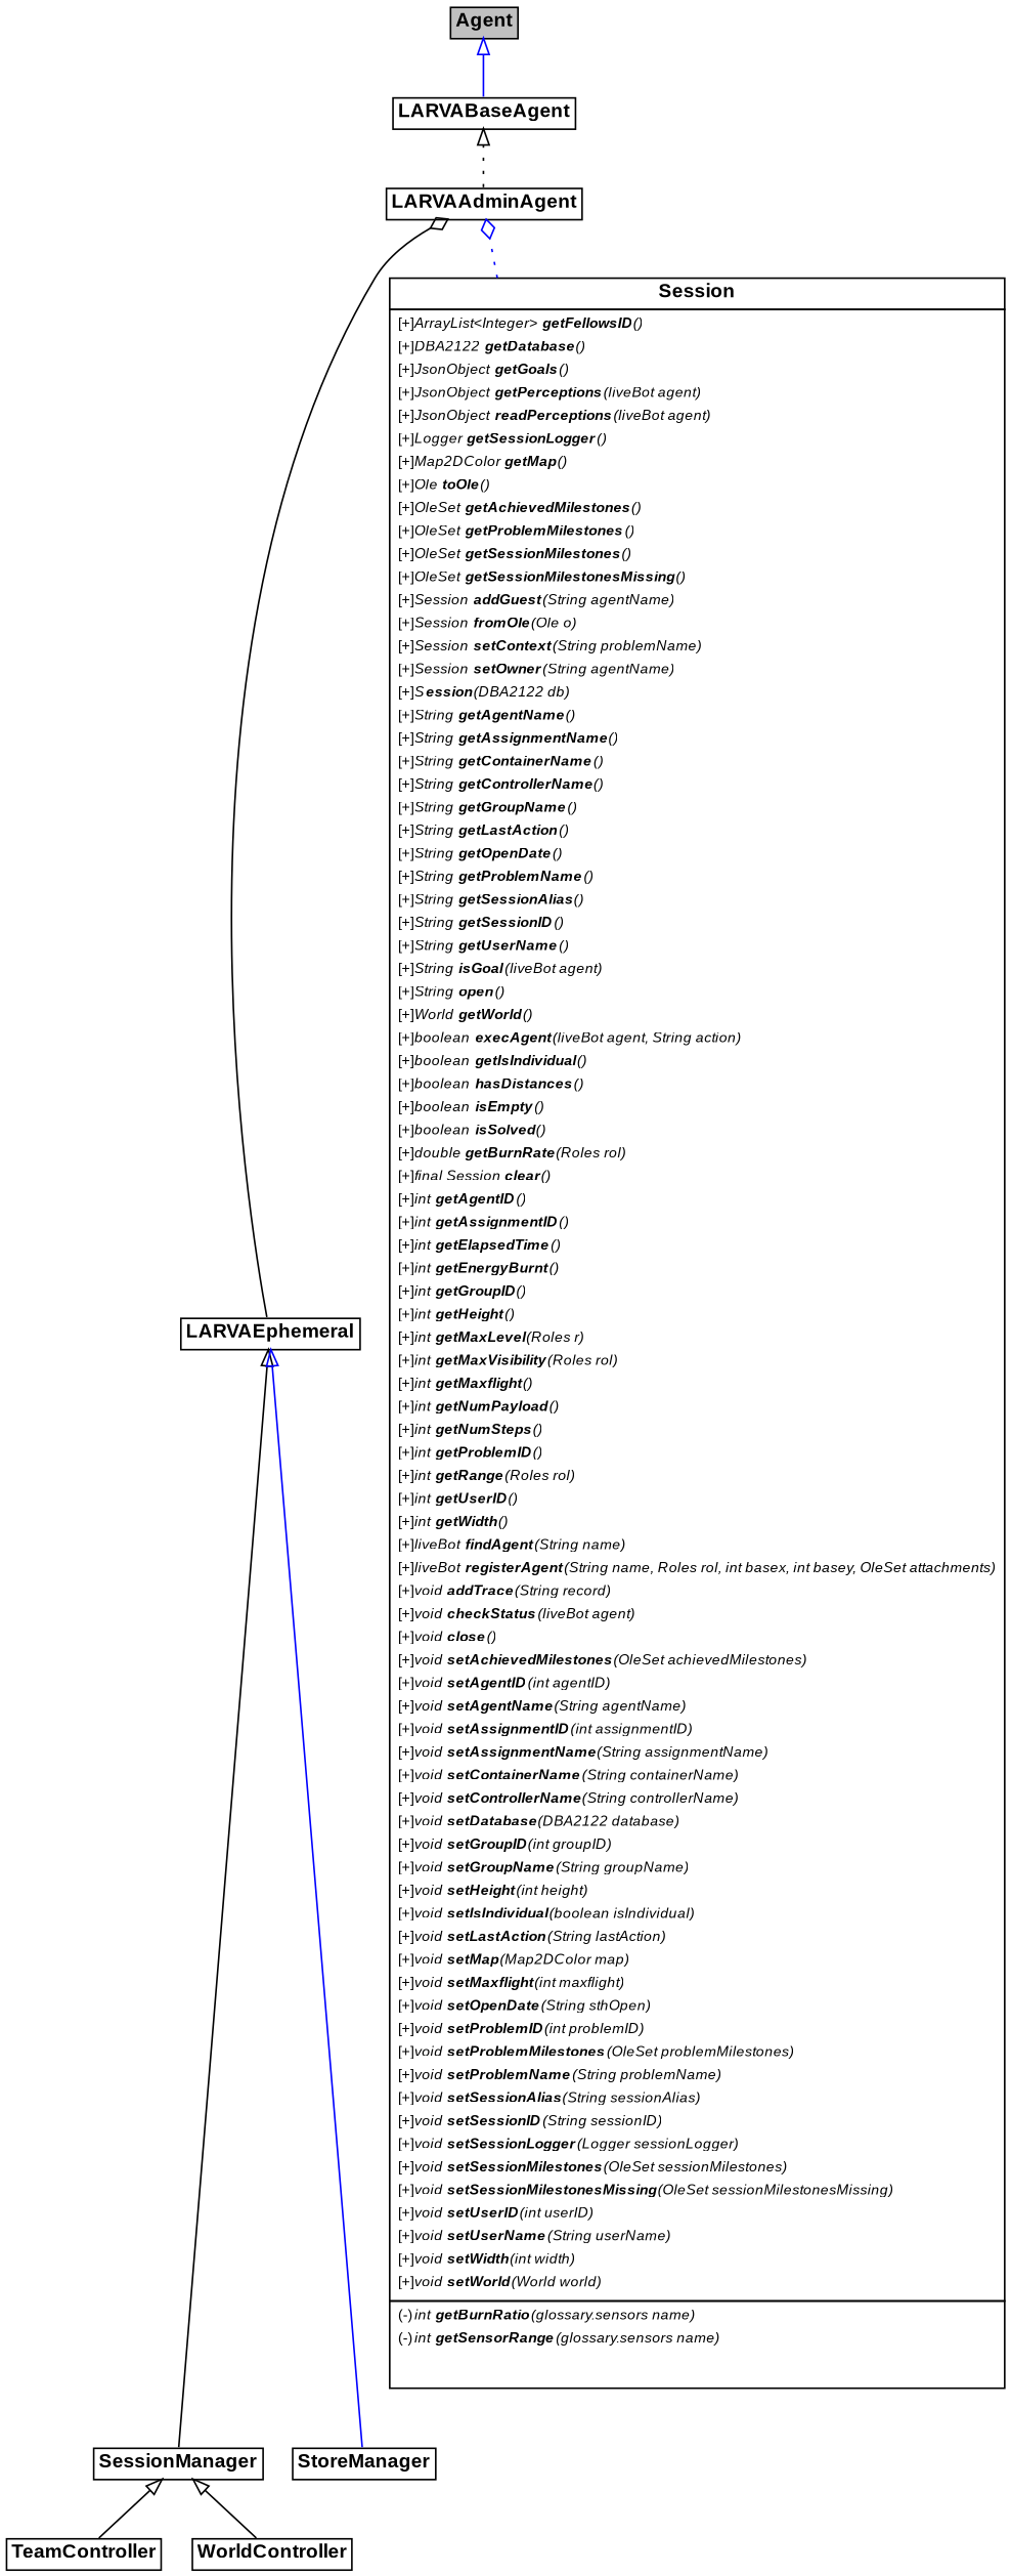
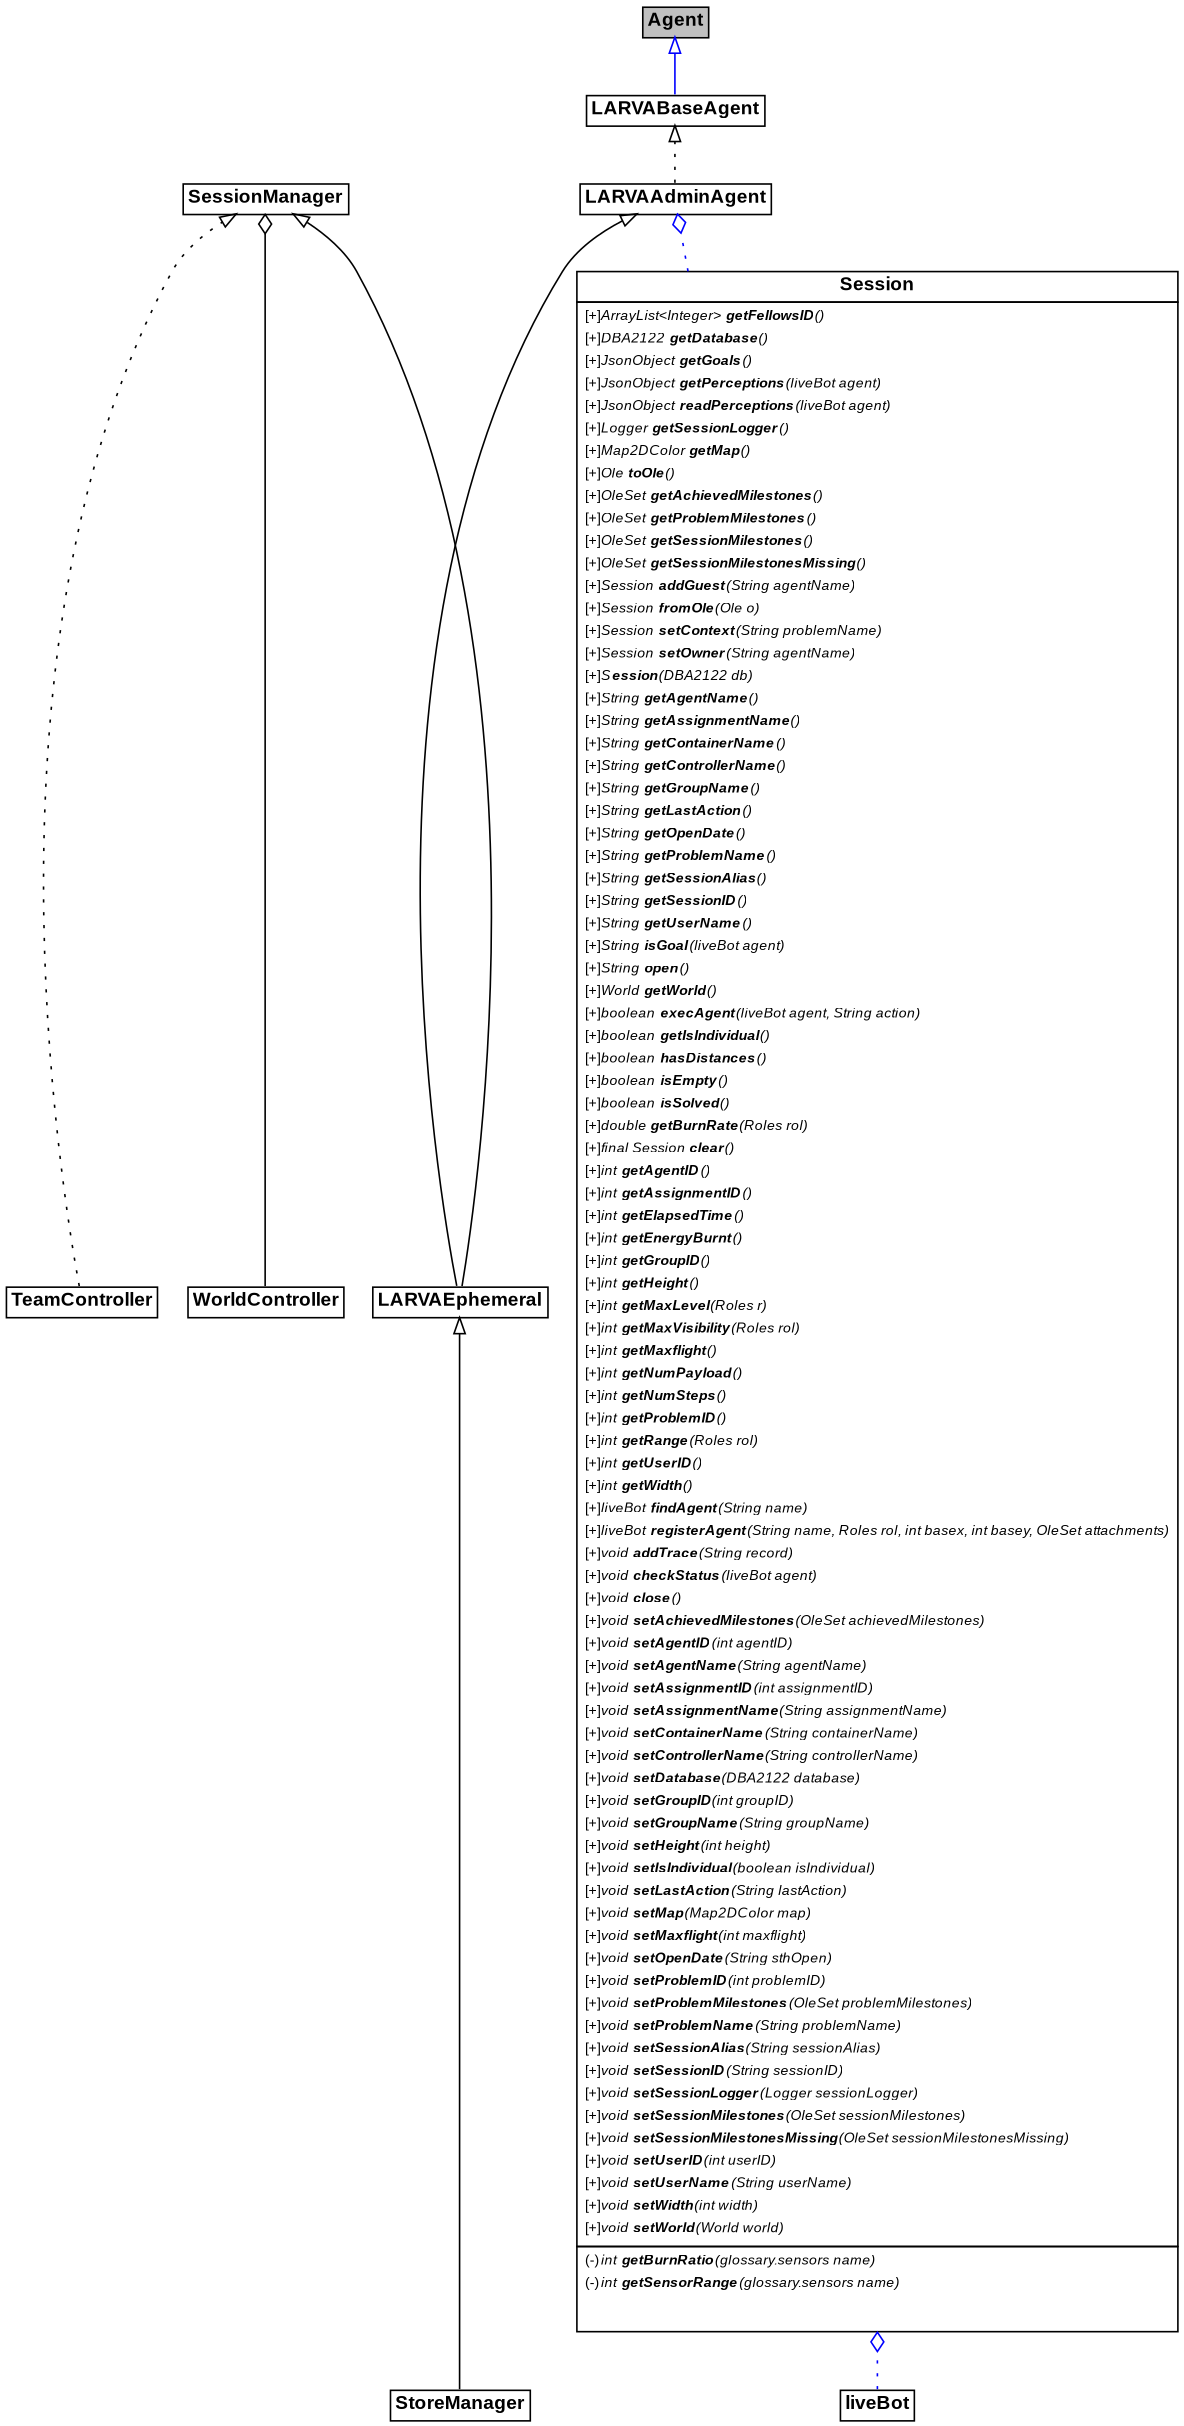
  digraph {
    rankdir=BT
    node [shape=plain]
    edge [arrowhead=onormal color=black penwidth=1]
    n1 [label=<<table border="0" cellborder="1" cellspacing="0"><tr><td bgcolor="white"><FONT face="Arial" POINT-SIZE="12"><b>LARVAAdminAgent</b></FONT></td></tr> </table>>]
    n2 [label=<<table border="0" cellborder="1" cellspacing="0"><tr><td bgcolor="white"><FONT face="Arial" POINT-SIZE="12"><b>LARVABaseAgent</b></FONT></td></tr> </table>>]
    n3 [label=<<table border="0" cellborder="1" cellspacing="0"><tr><td bgcolor="gray"><FONT face="Arial" POINT-SIZE="12"><b>Agent</b></FONT></td></tr> </table>>]
    n4 [label=<<table border="0" cellborder="1" cellspacing="0"><tr><td bgcolor="white"><FONT face="Arial" POINT-SIZE="12"><b>LARVAEphemeral</b></FONT></td></tr> </table>>]
    n5 [label=<<table border="0" cellborder="1" cellspacing="0"><tr><td bgcolor="white"><FONT face="Arial" POINT-SIZE="12"><b>SessionManager</b></FONT></td></tr> </table>>]
    n6 [label=<<table border="0" cellborder="1" cellspacing="0"><tr><td bgcolor="white"><FONT face="Arial" POINT-SIZE="12"><b>StoreManager</b></FONT></td></tr> </table>>]
    n7 [label=<<table border="0" cellborder="1" cellspacing="0"><tr><td bgcolor="white"><FONT face="Arial" POINT-SIZE="12"><b>TeamController</b></FONT></td></tr> </table>>]
    n8 [label=<<table border="0" cellborder="1" cellspacing="0"><tr><td bgcolor="white"><FONT face="Arial" POINT-SIZE="12"><b>WorldController</b></FONT></td></tr> </table>>]
    n9 [label=<<table border="0" cellborder="1" cellspacing="0"><tr><td bgcolor="white"><FONT face="Arial" POINT-SIZE="12"><b>Session</b></FONT></td></tr> <tr><td><table border="0" cellborder="0" cellspacing="0"><tr><td align="left"><FONT face="Arial" POINT-SIZE= "9">[+]<i>ArrayList&lt;Integer&gt; <b>getFellowsID</b>()</i></FONT></td></tr> <tr><td align="left"><FONT face="Arial" POINT-SIZE= "9">[+]<i>DBA2122 <b>getDatabase</b>()</i></FONT></td></tr> <tr><td align="left"><FONT face="Arial" POINT-SIZE= "9">[+]<i>JsonObject <b>getGoals</b>()</i></FONT></td></tr> <tr><td align="left"><FONT face="Arial" POINT-SIZE= "9">[+]<i>JsonObject <b>getPerceptions</b>(liveBot agent)</i></FONT></td></tr> <tr><td align="left"><FONT face="Arial" POINT-SIZE= "9">[+]<i>JsonObject <b>readPerceptions</b>(liveBot agent)</i></FONT></td></tr> <tr><td align="left"><FONT face="Arial" POINT-SIZE= "9">[+]<i>Logger <b>getSessionLogger</b>()</i></FONT></td></tr> <tr><td align="left"><FONT face="Arial" POINT-SIZE= "9">[+]<i>Map2DColor <b>getMap</b>()</i></FONT></td></tr> <tr><td align="left"><FONT face="Arial" POINT-SIZE= "9">[+]<i>Ole <b>toOle</b>()</i></FONT></td></tr> <tr><td align="left"><FONT face="Arial" POINT-SIZE= "9">[+]<i>OleSet <b>getAchievedMilestones</b>()</i></FONT></td></tr> <tr><td align="left"><FONT face="Arial" POINT-SIZE= "9">[+]<i>OleSet <b>getProblemMilestones</b>()</i></FONT></td></tr> <tr><td align="left"><FONT face="Arial" POINT-SIZE= "9">[+]<i>OleSet <b>getSessionMilestones</b>()</i></FONT></td></tr> <tr><td align="left"><FONT face="Arial" POINT-SIZE= "9">[+]<i>OleSet <b>getSessionMilestonesMissing</b>()</i></FONT></td></tr> <tr><td align="left"><FONT face="Arial" POINT-SIZE= "9">[+]<i>Session <b>addGuest</b>(String agentName)</i></FONT></td></tr> <tr><td align="left"><FONT face="Arial" POINT-SIZE= "9">[+]<i>Session <b>fromOle</b>(Ole o)</i></FONT></td></tr> <tr><td align="left"><FONT face="Arial" POINT-SIZE= "9">[+]<i>Session <b>setContext</b>(String problemName)</i></FONT></td></tr> <tr><td align="left"><FONT face="Arial" POINT-SIZE= "9">[+]<i>Session <b>setOwner</b>(String agentName)</i></FONT></td></tr> <tr><td align="left"><FONT face="Arial" POINT-SIZE= "9">[+]<i>S<b>ession</b>(DBA2122 db)</i></FONT></td></tr> <tr><td align="left"><FONT face="Arial" POINT-SIZE= "9">[+]<i>String <b>getAgentName</b>()</i></FONT></td></tr> <tr><td align="left"><FONT face="Arial" POINT-SIZE= "9">[+]<i>String <b>getAssignmentName</b>()</i></FONT></td></tr> <tr><td align="left"><FONT face="Arial" POINT-SIZE= "9">[+]<i>String <b>getContainerName</b>()</i></FONT></td></tr> <tr><td align="left"><FONT face="Arial" POINT-SIZE= "9">[+]<i>String <b>getControllerName</b>()</i></FONT></td></tr> <tr><td align="left"><FONT face="Arial" POINT-SIZE= "9">[+]<i>String <b>getGroupName</b>()</i></FONT></td></tr> <tr><td align="left"><FONT face="Arial" POINT-SIZE= "9">[+]<i>String <b>getLastAction</b>()</i></FONT></td></tr> <tr><td align="left"><FONT face="Arial" POINT-SIZE= "9">[+]<i>String <b>getOpenDate</b>()</i></FONT></td></tr> <tr><td align="left"><FONT face="Arial" POINT-SIZE= "9">[+]<i>String <b>getProblemName</b>()</i></FONT></td></tr> <tr><td align="left"><FONT face="Arial" POINT-SIZE= "9">[+]<i>String <b>getSessionAlias</b>()</i></FONT></td></tr> <tr><td align="left"><FONT face="Arial" POINT-SIZE= "9">[+]<i>String <b>getSessionID</b>()</i></FONT></td></tr> <tr><td align="left"><FONT face="Arial" POINT-SIZE= "9">[+]<i>String <b>getUserName</b>()</i></FONT></td></tr> <tr><td align="left"><FONT face="Arial" POINT-SIZE= "9">[+]<i>String <b>isGoal</b>(liveBot agent)</i></FONT></td></tr> <tr><td align="left"><FONT face="Arial" POINT-SIZE= "9">[+]<i>String <b>open</b>()</i></FONT></td></tr> <tr><td align="left"><FONT face="Arial" POINT-SIZE= "9">[+]<i>World <b>getWorld</b>()</i></FONT></td></tr> <tr><td align="left"><FONT face="Arial" POINT-SIZE= "9">[+]<i>boolean <b>execAgent</b>(liveBot agent, String action)</i></FONT></td></tr> <tr><td align="left"><FONT face="Arial" POINT-SIZE= "9">[+]<i>boolean <b>getIsIndividual</b>()</i></FONT></td></tr> <tr><td align="left"><FONT face="Arial" POINT-SIZE= "9">[+]<i>boolean <b>hasDistances</b>()</i></FONT></td></tr> <tr><td align="left"><FONT face="Arial" POINT-SIZE= "9">[+]<i>boolean <b>isEmpty</b>()</i></FONT></td></tr> <tr><td align="left"><FONT face="Arial" POINT-SIZE= "9">[+]<i>boolean <b>isSolved</b>()</i></FONT></td></tr> <tr><td align="left"><FONT face="Arial" POINT-SIZE= "9">[+]<i>double <b>getBurnRate</b>(Roles rol)</i></FONT></td></tr> <tr><td align="left"><FONT face="Arial" POINT-SIZE= "9">[+]<i>final Session <b>clear</b>()</i></FONT></td></tr> <tr><td align="left"><FONT face="Arial" POINT-SIZE= "9">[+]<i>int <b>getAgentID</b>()</i></FONT></td></tr> <tr><td align="left"><FONT face="Arial" POINT-SIZE= "9">[+]<i>int <b>getAssignmentID</b>()</i></FONT></td></tr> <tr><td align="left"><FONT face="Arial" POINT-SIZE= "9">[+]<i>int <b>getElapsedTime</b>()</i></FONT></td></tr> <tr><td align="left"><FONT face="Arial" POINT-SIZE= "9">[+]<i>int <b>getEnergyBurnt</b>()</i></FONT></td></tr> <tr><td align="left"><FONT face="Arial" POINT-SIZE= "9">[+]<i>int <b>getGroupID</b>()</i></FONT></td></tr> <tr><td align="left"><FONT face="Arial" POINT-SIZE= "9">[+]<i>int <b>getHeight</b>()</i></FONT></td></tr> <tr><td align="left"><FONT face="Arial" POINT-SIZE= "9">[+]<i>int <b>getMaxLevel</b>(Roles r)</i></FONT></td></tr> <tr><td align="left"><FONT face="Arial" POINT-SIZE= "9">[+]<i>int <b>getMaxVisibility</b>(Roles rol)</i></FONT></td></tr> <tr><td align="left"><FONT face="Arial" POINT-SIZE= "9">[+]<i>int <b>getMaxflight</b>()</i></FONT></td></tr> <tr><td align="left"><FONT face="Arial" POINT-SIZE= "9">[+]<i>int <b>getNumPayload</b>()</i></FONT></td></tr> <tr><td align="left"><FONT face="Arial" POINT-SIZE= "9">[+]<i>int <b>getNumSteps</b>()</i></FONT></td></tr> <tr><td align="left"><FONT face="Arial" POINT-SIZE= "9">[+]<i>int <b>getProblemID</b>()</i></FONT></td></tr> <tr><td align="left"><FONT face="Arial" POINT-SIZE= "9">[+]<i>int <b>getRange</b>(Roles rol)</i></FONT></td></tr> <tr><td align="left"><FONT face="Arial" POINT-SIZE= "9">[+]<i>int <b>getUserID</b>()</i></FONT></td></tr> <tr><td align="left"><FONT face="Arial" POINT-SIZE= "9">[+]<i>int <b>getWidth</b>()</i></FONT></td></tr> <tr><td align="left"><FONT face="Arial" POINT-SIZE= "9">[+]<i>liveBot <b>findAgent</b>(String name)</i></FONT></td></tr> <tr><td align="left"><FONT face="Arial" POINT-SIZE= "9">[+]<i>liveBot <b>registerAgent</b>(String name, Roles rol, int basex, int basey, OleSet attachments)</i></FONT></td></tr> <tr><td align="left"><FONT face="Arial" POINT-SIZE= "9">[+]<i>void <b>addTrace</b>(String record)</i></FONT></td></tr> <tr><td align="left"><FONT face="Arial" POINT-SIZE= "9">[+]<i>void <b>checkStatus</b>(liveBot agent)</i></FONT></td></tr> <tr><td align="left"><FONT face="Arial" POINT-SIZE= "9">[+]<i>void <b>close</b>()</i></FONT></td></tr> <tr><td align="left"><FONT face="Arial" POINT-SIZE= "9">[+]<i>void <b>setAchievedMilestones</b>(OleSet achievedMilestones)</i></FONT></td></tr> <tr><td align="left"><FONT face="Arial" POINT-SIZE= "9">[+]<i>void <b>setAgentID</b>(int agentID)</i></FONT></td></tr> <tr><td align="left"><FONT face="Arial" POINT-SIZE= "9">[+]<i>void <b>setAgentName</b>(String agentName)</i></FONT></td></tr> <tr><td align="left"><FONT face="Arial" POINT-SIZE= "9">[+]<i>void <b>setAssignmentID</b>(int assignmentID)</i></FONT></td></tr> <tr><td align="left"><FONT face="Arial" POINT-SIZE= "9">[+]<i>void <b>setAssignmentName</b>(String assignmentName)</i></FONT></td></tr> <tr><td align="left"><FONT face="Arial" POINT-SIZE= "9">[+]<i>void <b>setContainerName</b>(String containerName)</i></FONT></td></tr> <tr><td align="left"><FONT face="Arial" POINT-SIZE= "9">[+]<i>void <b>setControllerName</b>(String controllerName)</i></FONT></td></tr> <tr><td align="left"><FONT face="Arial" POINT-SIZE= "9">[+]<i>void <b>setDatabase</b>(DBA2122 database)</i></FONT></td></tr> <tr><td align="left"><FONT face="Arial" POINT-SIZE= "9">[+]<i>void <b>setGroupID</b>(int groupID)</i></FONT></td></tr> <tr><td align="left"><FONT face="Arial" POINT-SIZE= "9">[+]<i>void <b>setGroupName</b>(String groupName)</i></FONT></td></tr> <tr><td align="left"><FONT face="Arial" POINT-SIZE= "9">[+]<i>void <b>setHeight</b>(int height)</i></FONT></td></tr> <tr><td align="left"><FONT face="Arial" POINT-SIZE= "9">[+]<i>void <b>setIsIndividual</b>(boolean isIndividual)</i></FONT></td></tr> <tr><td align="left"><FONT face="Arial" POINT-SIZE= "9">[+]<i>void <b>setLastAction</b>(String lastAction)</i></FONT></td></tr> <tr><td align="left"><FONT face="Arial" POINT-SIZE= "9">[+]<i>void <b>setMap</b>(Map2DColor map)</i></FONT></td></tr> <tr><td align="left"><FONT face="Arial" POINT-SIZE= "9">[+]<i>void <b>setMaxflight</b>(int maxflight)</i></FONT></td></tr> <tr><td align="left"><FONT face="Arial" POINT-SIZE= "9">[+]<i>void <b>setOpenDate</b>(String sthOpen)</i></FONT></td></tr> <tr><td align="left"><FONT face="Arial" POINT-SIZE= "9">[+]<i>void <b>setProblemID</b>(int problemID)</i></FONT></td></tr> <tr><td align="left"><FONT face="Arial" POINT-SIZE= "9">[+]<i>void <b>setProblemMilestones</b>(OleSet problemMilestones)</i></FONT></td></tr> <tr><td align="left"><FONT face="Arial" POINT-SIZE= "9">[+]<i>void <b>setProblemName</b>(String problemName)</i></FONT></td></tr> <tr><td align="left"><FONT face="Arial" POINT-SIZE= "9">[+]<i>void <b>setSessionAlias</b>(String sessionAlias)</i></FONT></td></tr> <tr><td align="left"><FONT face="Arial" POINT-SIZE= "9">[+]<i>void <b>setSessionID</b>(String sessionID)</i></FONT></td></tr> <tr><td align="left"><FONT face="Arial" POINT-SIZE= "9">[+]<i>void <b>setSessionLogger</b>(Logger sessionLogger)</i></FONT></td></tr> <tr><td align="left"><FONT face="Arial" POINT-SIZE= "9">[+]<i>void <b>setSessionMilestones</b>(OleSet sessionMilestones)</i></FONT></td></tr> <tr><td align="left"><FONT face="Arial" POINT-SIZE= "9">[+]<i>void <b>setSessionMilestonesMissing</b>(OleSet sessionMilestonesMissing)</i></FONT></td></tr> <tr><td align="left"><FONT face="Arial" POINT-SIZE= "9">[+]<i>void <b>setUserID</b>(int userID)</i></FONT></td></tr> <tr><td align="left"><FONT face="Arial" POINT-SIZE= "9">[+]<i>void <b>setUserName</b>(String userName)</i></FONT></td></tr> <tr><td align="left"><FONT face="Arial" POINT-SIZE= "9">[+]<i>void <b>setWidth</b>(int width)</i></FONT></td></tr> <tr><td align="left"><FONT face="Arial" POINT-SIZE= "9">[+]<i>void <b>setWorld</b>(World world)</i></FONT></td></tr> </table></td></tr> <tr><td><table border="0" cellborder="0" cellspacing="0"><tr><td align="left"><FONT face="Arial" POINT-SIZE= "9">(-)<i>int <b>getBurnRatio</b>(glossary.sensors name)</i></FONT></td></tr> <tr><td align="left"><FONT face="Arial" POINT-SIZE= "9">(-)<i>int <b>getSensorRange</b>(glossary.sensors name)</i></FONT></td></tr> <tr><td> </td></tr></table></td></tr> </table>>]
+   n10 [label=<<table border="0" cellborder="1" cellspacing="0"><tr><td bgcolor="white"><FONT face="Arial" POINT-SIZE="12"><b>liveBot</b></FONT></td></tr> </table>>]
    n1 -> n2 [style=dotted]
    n2 -> n3 [color=blue]
-   n4 -> n1 [arrowhead=odiamond]
-   n5 -> n4
-   n6 -> n4 [color=blue]
-   n7 -> n5
-   n8 -> n5
+   n4 -> n1
+   n4 -> n5
+   n6 -> n4
+   n7 -> n5 [style=dotted]
+   n8 -> n5 [arrowhead=odiamond]
    n9 -> n1 [arrowhead=odiamond color=blue style=dotted]
+   n10 -> n9 [arrowhead=odiamond color=blue style=dotted]
  }
